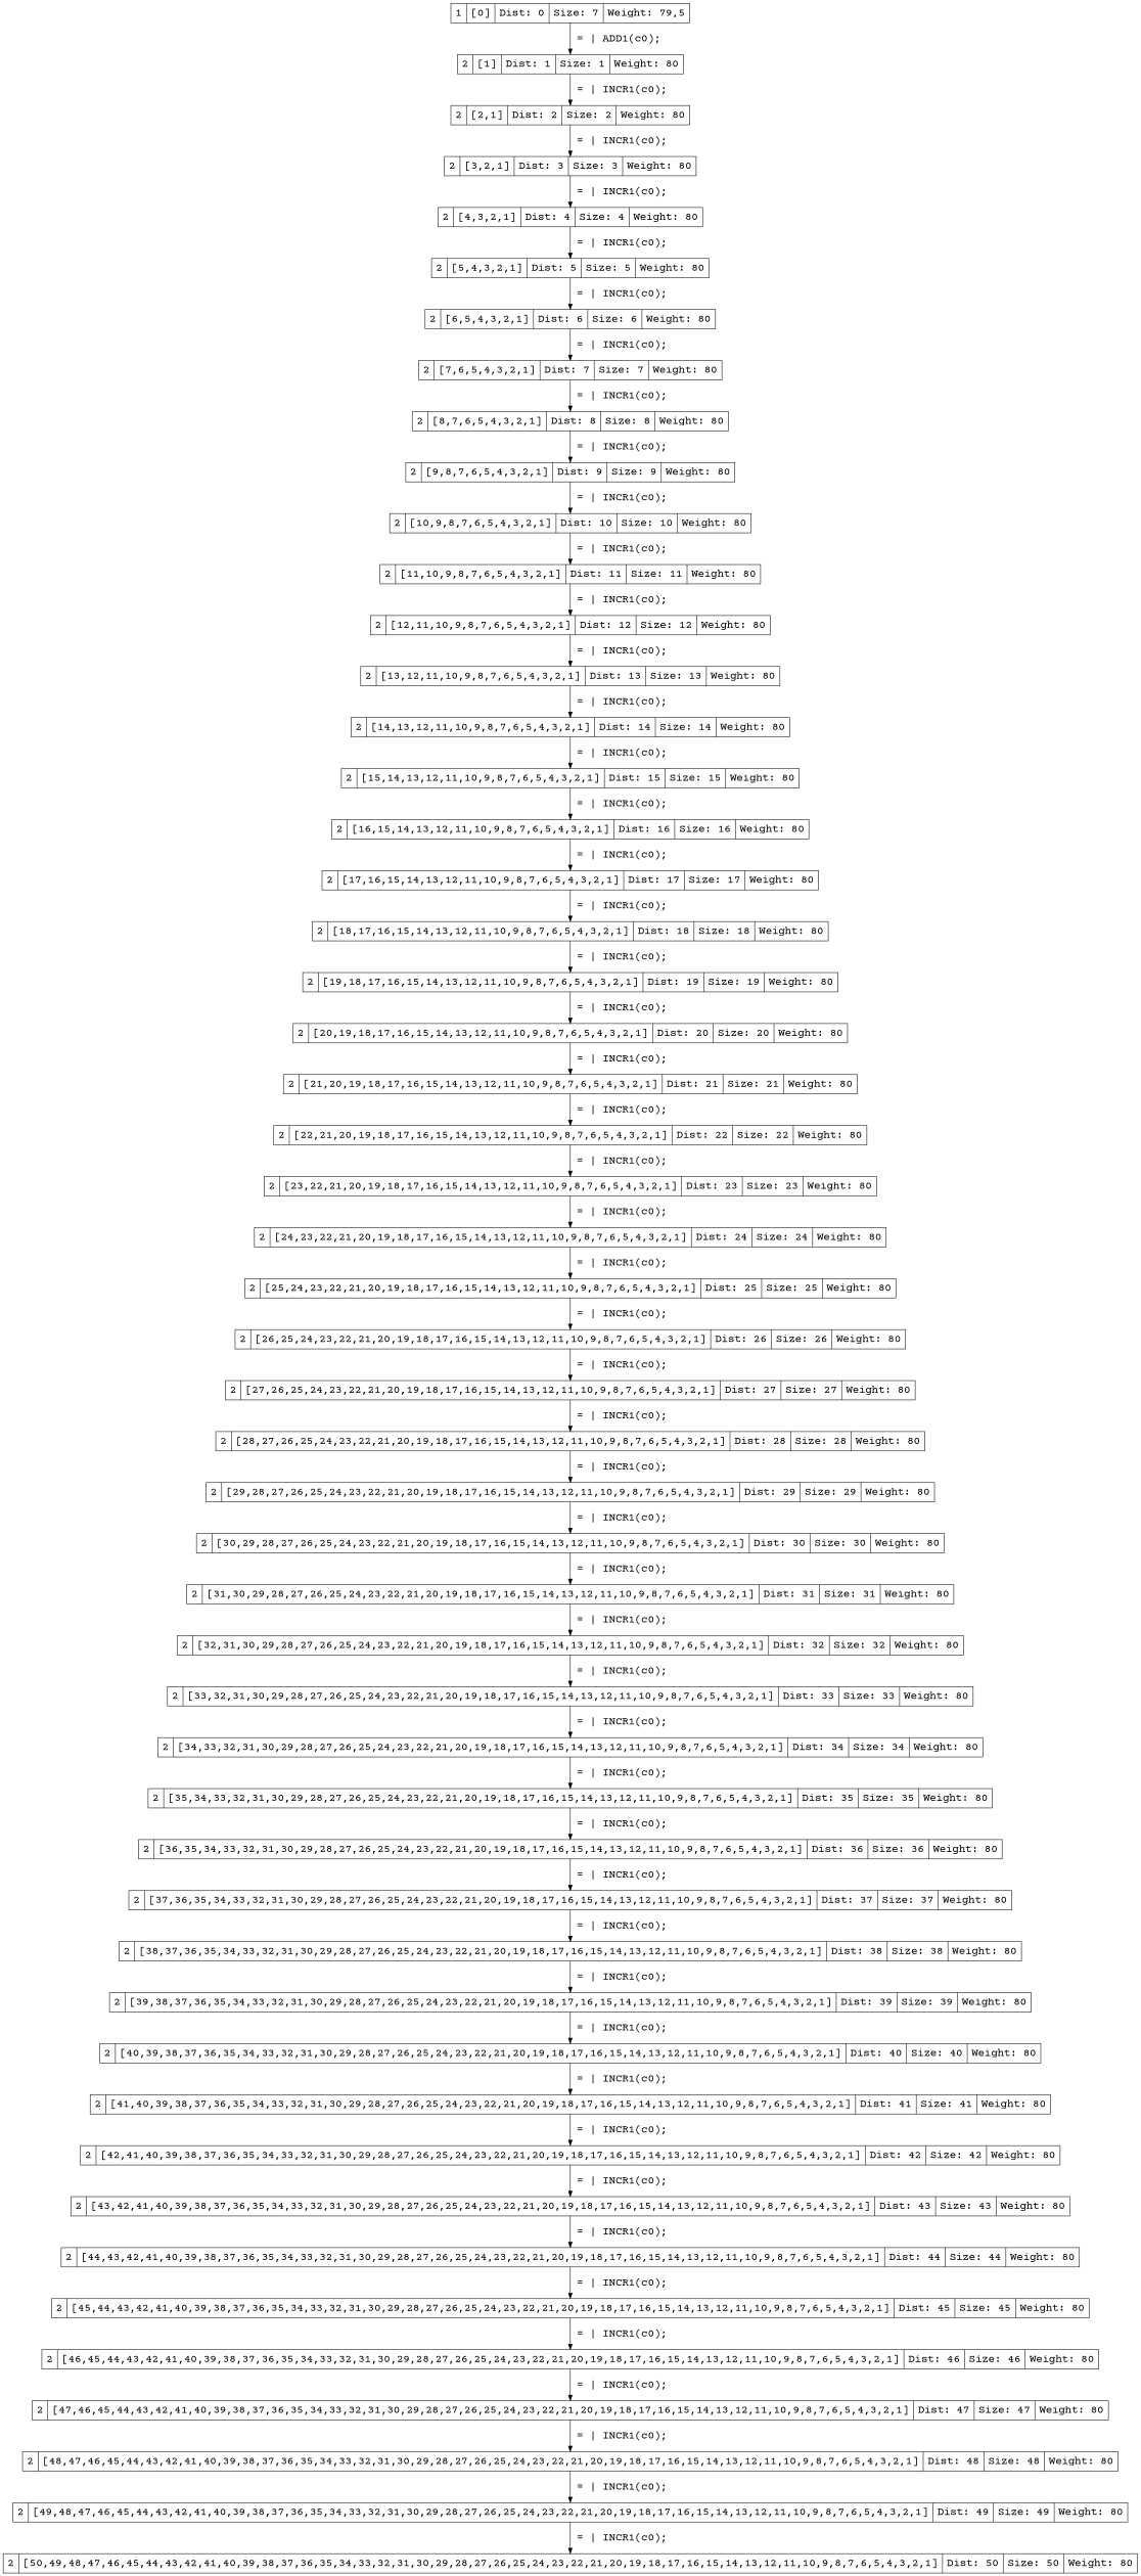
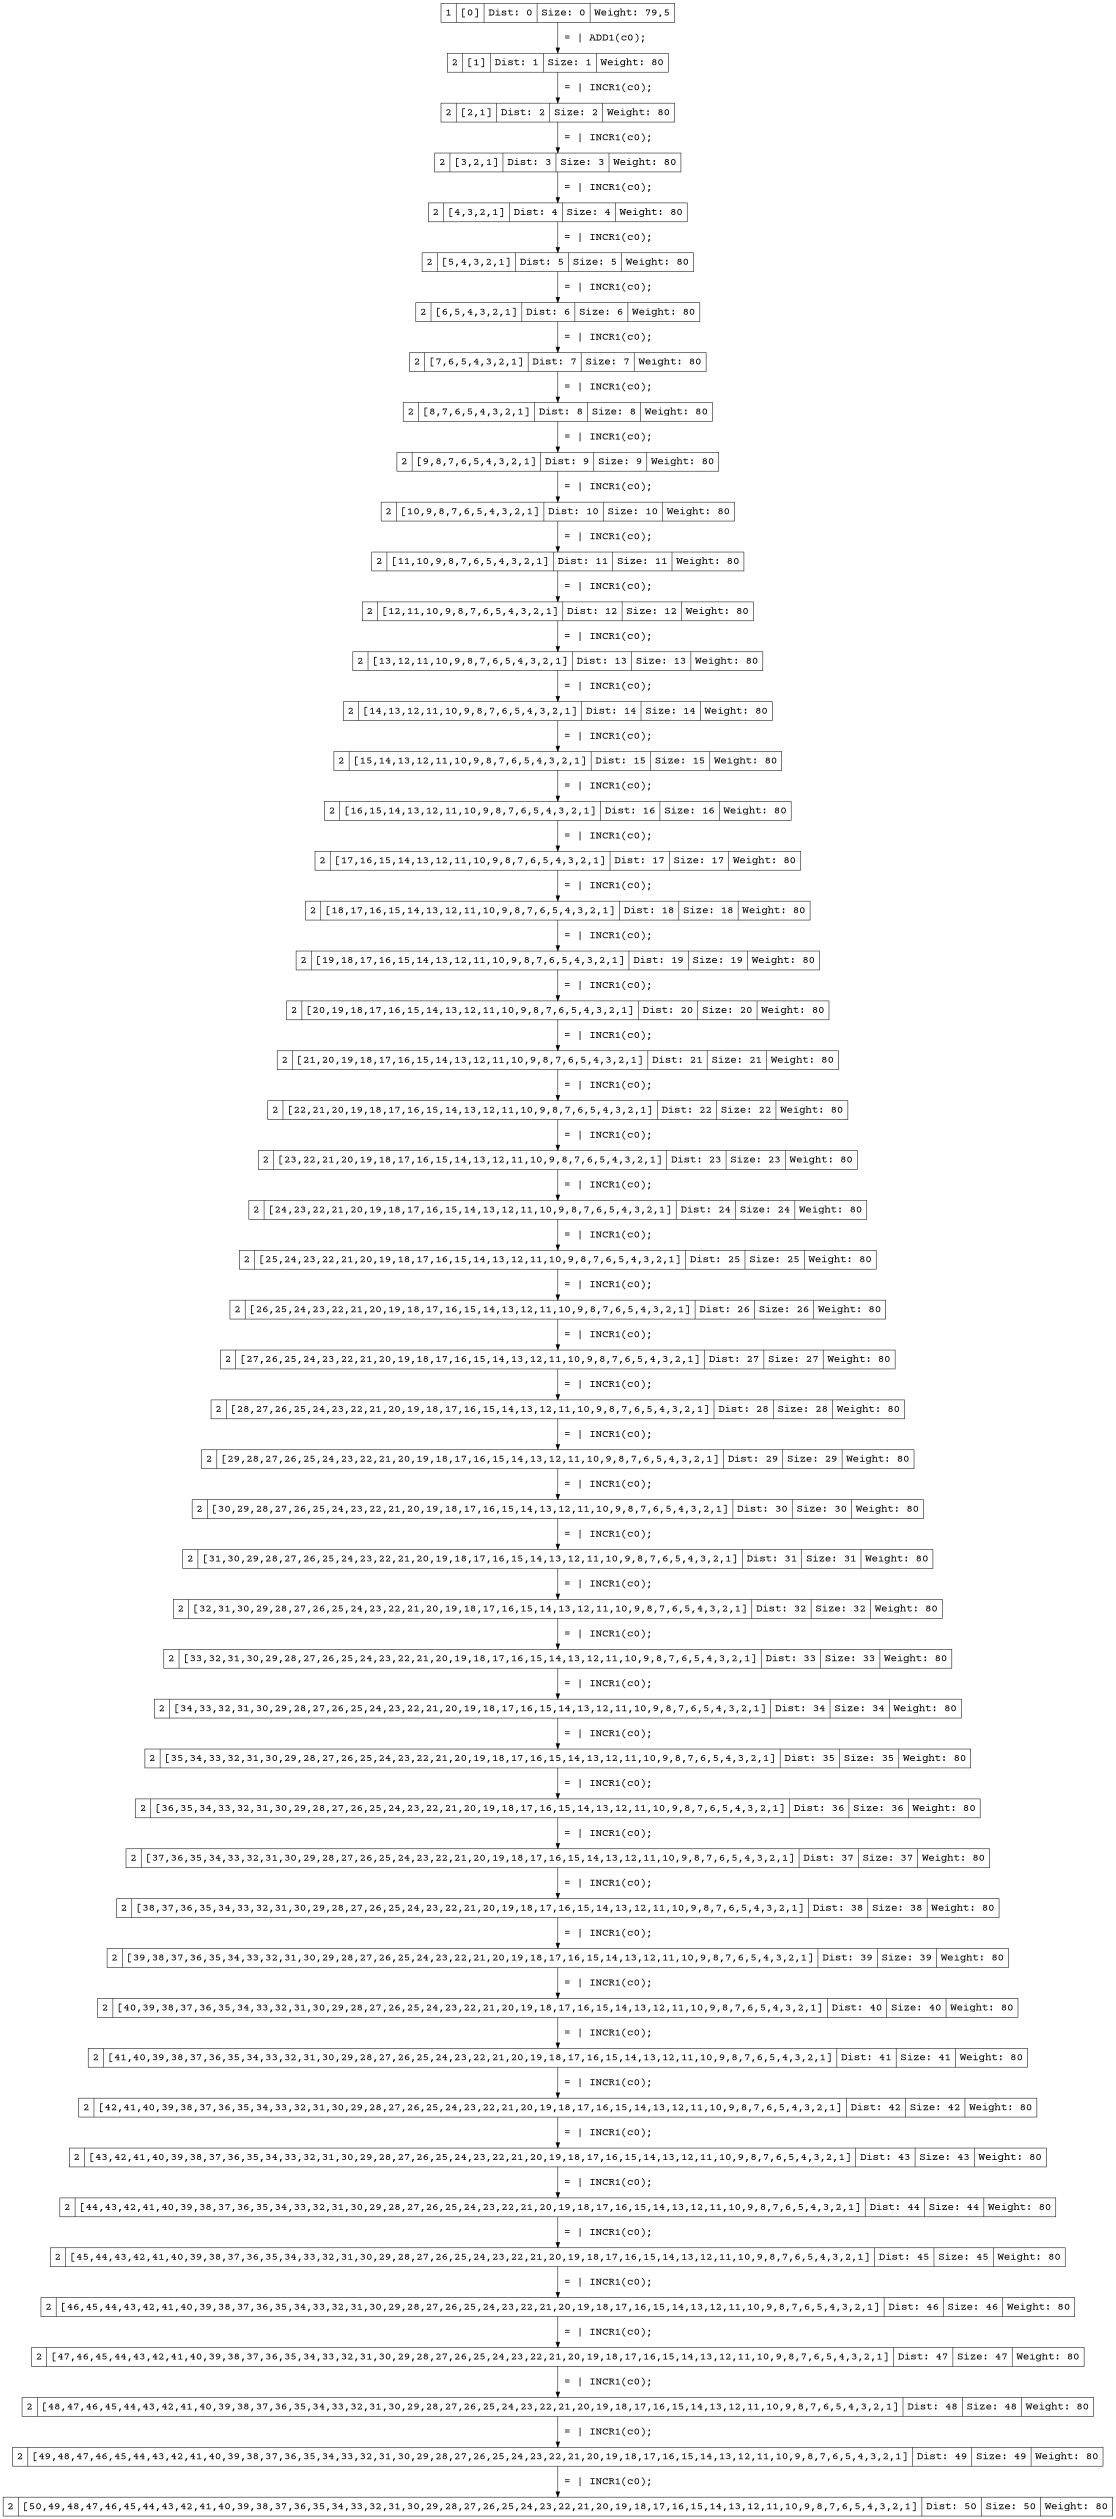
  digraph {
    fontname="Courier Prime"
    node [fontname="Courier Prime" fontsize=20 shape=record]
    edge [fontname="Courier Prime" fontsize=20]
-   n1 [label="1 | [0] | Dist: 0 | Size: 7 | Weight: 79,5"]
+   n1 [label="1 | [0] | Dist: 0 | Size: 0 | Weight: 79,5"]
    n2 [label="2 | [1] | Dist: 1 | Size: 1 | Weight: 80"]
    n3 [label="2 | [2,1] | Dist: 2 | Size: 2 | Weight: 80"]
    n4 [label="2 | [3,2,1] | Dist: 3 | Size: 3 | Weight: 80"]
    n5 [label="2 | [4,3,2,1] | Dist: 4 | Size: 4 | Weight: 80"]
    n6 [label="2 | [5,4,3,2,1] | Dist: 5 | Size: 5 | Weight: 80"]
    n7 [label="2 | [6,5,4,3,2,1] | Dist: 6 | Size: 6 | Weight: 80"]
    n8 [label="2 | [7,6,5,4,3,2,1] | Dist: 7 | Size: 7 | Weight: 80"]
    n9 [label="2 | [8,7,6,5,4,3,2,1] | Dist: 8 | Size: 8 | Weight: 80"]
    n10 [label="2 | [9,8,7,6,5,4,3,2,1] | Dist: 9 | Size: 9 | Weight: 80"]
    n11 [label="2 | [10,9,8,7,6,5,4,3,2,1] | Dist: 10 | Size: 10 | Weight: 80"]
    n12 [label="2 | [11,10,9,8,7,6,5,4,3,2,1] | Dist: 11 | Size: 11 | Weight: 80"]
    n13 [label="2 | [12,11,10,9,8,7,6,5,4,3,2,1] | Dist: 12 | Size: 12 | Weight: 80"]
    n14 [label="2 | [13,12,11,10,9,8,7,6,5,4,3,2,1] | Dist: 13 | Size: 13 | Weight: 80"]
    n15 [label="2 | [14,13,12,11,10,9,8,7,6,5,4,3,2,1] | Dist: 14 | Size: 14 | Weight: 80"]
    n16 [label="2 | [15,14,13,12,11,10,9,8,7,6,5,4,3,2,1] | Dist: 15 | Size: 15 | Weight: 80"]
    n17 [label="2 | [16,15,14,13,12,11,10,9,8,7,6,5,4,3,2,1] | Dist: 16 | Size: 16 | Weight: 80"]
    n18 [label="2 | [17,16,15,14,13,12,11,10,9,8,7,6,5,4,3,2,1] | Dist: 17 | Size: 17 | Weight: 80"]
    n19 [label="2 | [18,17,16,15,14,13,12,11,10,9,8,7,6,5,4,3,2,1] | Dist: 18 | Size: 18 | Weight: 80"]
    n20 [label="2 | [19,18,17,16,15,14,13,12,11,10,9,8,7,6,5,4,3,2,1] | Dist: 19 | Size: 19 | Weight: 80"]
    n21 [label="2 | [20,19,18,17,16,15,14,13,12,11,10,9,8,7,6,5,4,3,2,1] | Dist: 20 | Size: 20 | Weight: 80"]
    n22 [label="2 | [21,20,19,18,17,16,15,14,13,12,11,10,9,8,7,6,5,4,3,2,1] | Dist: 21 | Size: 21 | Weight: 80"]
    n23 [label="2 | [22,21,20,19,18,17,16,15,14,13,12,11,10,9,8,7,6,5,4,3,2,1] | Dist: 22 | Size: 22 | Weight: 80"]
    n24 [label="2 | [23,22,21,20,19,18,17,16,15,14,13,12,11,10,9,8,7,6,5,4,3,2,1] | Dist: 23 | Size: 23 | Weight: 80"]
    n25 [label="2 | [24,23,22,21,20,19,18,17,16,15,14,13,12,11,10,9,8,7,6,5,4,3,2,1] | Dist: 24 | Size: 24 | Weight: 80"]
    n26 [label="2 | [25,24,23,22,21,20,19,18,17,16,15,14,13,12,11,10,9,8,7,6,5,4,3,2,1] | Dist: 25 | Size: 25 | Weight: 80"]
    n27 [label="2 | [26,25,24,23,22,21,20,19,18,17,16,15,14,13,12,11,10,9,8,7,6,5,4,3,2,1] | Dist: 26 | Size: 26 | Weight: 80"]
    n28 [label="2 | [27,26,25,24,23,22,21,20,19,18,17,16,15,14,13,12,11,10,9,8,7,6,5,4,3,2,1] | Dist: 27 | Size: 27 | Weight: 80"]
    n29 [label="2 | [28,27,26,25,24,23,22,21,20,19,18,17,16,15,14,13,12,11,10,9,8,7,6,5,4,3,2,1] | Dist: 28 | Size: 28 | Weight: 80"]
    n30 [label="2 | [29,28,27,26,25,24,23,22,21,20,19,18,17,16,15,14,13,12,11,10,9,8,7,6,5,4,3,2,1] | Dist: 29 | Size: 29 | Weight: 80"]
    n31 [label="2 | [30,29,28,27,26,25,24,23,22,21,20,19,18,17,16,15,14,13,12,11,10,9,8,7,6,5,4,3,2,1] | Dist: 30 | Size: 30 | Weight: 80"]
    n32 [label="2 | [31,30,29,28,27,26,25,24,23,22,21,20,19,18,17,16,15,14,13,12,11,10,9,8,7,6,5,4,3,2,1] | Dist: 31 | Size: 31 | Weight: 80"]
    n33 [label="2 | [32,31,30,29,28,27,26,25,24,23,22,21,20,19,18,17,16,15,14,13,12,11,10,9,8,7,6,5,4,3,2,1] | Dist: 32 | Size: 32 | Weight: 80"]
    n34 [label="2 | [33,32,31,30,29,28,27,26,25,24,23,22,21,20,19,18,17,16,15,14,13,12,11,10,9,8,7,6,5,4,3,2,1] | Dist: 33 | Size: 33 | Weight: 80"]
    n35 [label="2 | [34,33,32,31,30,29,28,27,26,25,24,23,22,21,20,19,18,17,16,15,14,13,12,11,10,9,8,7,6,5,4,3,2,1] | Dist: 34 | Size: 34 | Weight: 80"]
    n36 [label="2 | [35,34,33,32,31,30,29,28,27,26,25,24,23,22,21,20,19,18,17,16,15,14,13,12,11,10,9,8,7,6,5,4,3,2,1] | Dist: 35 | Size: 35 | Weight: 80"]
    n37 [label="2 | [36,35,34,33,32,31,30,29,28,27,26,25,24,23,22,21,20,19,18,17,16,15,14,13,12,11,10,9,8,7,6,5,4,3,2,1] | Dist: 36 | Size: 36 | Weight: 80"]
    n38 [label="2 | [37,36,35,34,33,32,31,30,29,28,27,26,25,24,23,22,21,20,19,18,17,16,15,14,13,12,11,10,9,8,7,6,5,4,3,2,1] | Dist: 37 | Size: 37 | Weight: 80"]
    n39 [label="2 | [38,37,36,35,34,33,32,31,30,29,28,27,26,25,24,23,22,21,20,19,18,17,16,15,14,13,12,11,10,9,8,7,6,5,4,3,2,1] | Dist: 38 | Size: 38 | Weight: 80"]
    n40 [label="2 | [39,38,37,36,35,34,33,32,31,30,29,28,27,26,25,24,23,22,21,20,19,18,17,16,15,14,13,12,11,10,9,8,7,6,5,4,3,2,1] | Dist: 39 | Size: 39 | Weight: 80"]
    n41 [label="2 | [40,39,38,37,36,35,34,33,32,31,30,29,28,27,26,25,24,23,22,21,20,19,18,17,16,15,14,13,12,11,10,9,8,7,6,5,4,3,2,1] | Dist: 40 | Size: 40 | Weight: 80"]
    n42 [label="2 | [41,40,39,38,37,36,35,34,33,32,31,30,29,28,27,26,25,24,23,22,21,20,19,18,17,16,15,14,13,12,11,10,9,8,7,6,5,4,3,2,1] | Dist: 41 | Size: 41 | Weight: 80"]
    n43 [label="2 | [42,41,40,39,38,37,36,35,34,33,32,31,30,29,28,27,26,25,24,23,22,21,20,19,18,17,16,15,14,13,12,11,10,9,8,7,6,5,4,3,2,1] | Dist: 42 | Size: 42 | Weight: 80"]
    n44 [label="2 | [43,42,41,40,39,38,37,36,35,34,33,32,31,30,29,28,27,26,25,24,23,22,21,20,19,18,17,16,15,14,13,12,11,10,9,8,7,6,5,4,3,2,1] | Dist: 43 | Size: 43 | Weight: 80"]
    n45 [label="2 | [44,43,42,41,40,39,38,37,36,35,34,33,32,31,30,29,28,27,26,25,24,23,22,21,20,19,18,17,16,15,14,13,12,11,10,9,8,7,6,5,4,3,2,1] | Dist: 44 | Size: 44 | Weight: 80"]
    n46 [label="2 | [45,44,43,42,41,40,39,38,37,36,35,34,33,32,31,30,29,28,27,26,25,24,23,22,21,20,19,18,17,16,15,14,13,12,11,10,9,8,7,6,5,4,3,2,1] | Dist: 45 | Size: 45 | Weight: 80"]
    n47 [label="2 | [46,45,44,43,42,41,40,39,38,37,36,35,34,33,32,31,30,29,28,27,26,25,24,23,22,21,20,19,18,17,16,15,14,13,12,11,10,9,8,7,6,5,4,3,2,1] | Dist: 46 | Size: 46 | Weight: 80"]
    n48 [label="2 | [47,46,45,44,43,42,41,40,39,38,37,36,35,34,33,32,31,30,29,28,27,26,25,24,23,22,21,20,19,18,17,16,15,14,13,12,11,10,9,8,7,6,5,4,3,2,1] | Dist: 47 | Size: 47 | Weight: 80"]
    n49 [label="2 | [48,47,46,45,44,43,42,41,40,39,38,37,36,35,34,33,32,31,30,29,28,27,26,25,24,23,22,21,20,19,18,17,16,15,14,13,12,11,10,9,8,7,6,5,4,3,2,1] | Dist: 48 | Size: 48 | Weight: 80"]
    n50 [label="2 | [49,48,47,46,45,44,43,42,41,40,39,38,37,36,35,34,33,32,31,30,29,28,27,26,25,24,23,22,21,20,19,18,17,16,15,14,13,12,11,10,9,8,7,6,5,4,3,2,1] | Dist: 49 | Size: 49 | Weight: 80"]
    n51 [label="2 | [50,49,48,47,46,45,44,43,42,41,40,39,38,37,36,35,34,33,32,31,30,29,28,27,26,25,24,23,22,21,20,19,18,17,16,15,14,13,12,11,10,9,8,7,6,5,4,3,2,1] | Dist: 50 | Size: 50 | Weight: 80"]
    n1 -> n2 [label=" = | ADD1(c0); "]
    n2 -> n3 [label=" = | INCR1(c0); "]
    n3 -> n4 [label=" = | INCR1(c0); "]
    n4 -> n5 [label=" = | INCR1(c0); "]
    n5 -> n6 [label=" = | INCR1(c0); "]
    n6 -> n7 [label=" = | INCR1(c0); "]
    n7 -> n8 [label=" = | INCR1(c0); "]
    n8 -> n9 [label=" = | INCR1(c0); "]
    n9 -> n10 [label=" = | INCR1(c0); "]
    n10 -> n11 [label=" = | INCR1(c0); "]
    n11 -> n12 [label=" = | INCR1(c0); "]
    n12 -> n13 [label=" = | INCR1(c0); "]
    n13 -> n14 [label=" = | INCR1(c0); "]
    n14 -> n15 [label=" = | INCR1(c0); "]
    n15 -> n16 [label=" = | INCR1(c0); "]
    n16 -> n17 [label=" = | INCR1(c0); "]
    n17 -> n18 [label=" = | INCR1(c0); "]
    n18 -> n19 [label=" = | INCR1(c0); "]
    n19 -> n20 [label=" = | INCR1(c0); "]
    n20 -> n21 [label=" = | INCR1(c0); "]
    n21 -> n22 [label=" = | INCR1(c0); "]
    n22 -> n23 [label=" = | INCR1(c0); "]
    n23 -> n24 [label=" = | INCR1(c0); "]
    n24 -> n25 [label=" = | INCR1(c0); "]
    n25 -> n26 [label=" = | INCR1(c0); "]
    n26 -> n27 [label=" = | INCR1(c0); "]
    n27 -> n28 [label=" = | INCR1(c0); "]
    n28 -> n29 [label=" = | INCR1(c0); "]
    n29 -> n30 [label=" = | INCR1(c0); "]
    n30 -> n31 [label=" = | INCR1(c0); "]
    n31 -> n32 [label=" = | INCR1(c0); "]
    n32 -> n33 [label=" = | INCR1(c0); "]
    n33 -> n34 [label=" = | INCR1(c0); "]
    n34 -> n35 [label=" = | INCR1(c0); "]
    n35 -> n36 [label=" = | INCR1(c0); "]
    n36 -> n37 [label=" = | INCR1(c0); "]
    n37 -> n38 [label=" = | INCR1(c0); "]
    n38 -> n39 [label=" = | INCR1(c0); "]
    n39 -> n40 [label=" = | INCR1(c0); "]
    n40 -> n41 [label=" = | INCR1(c0); "]
    n41 -> n42 [label=" = | INCR1(c0); "]
    n42 -> n43 [label=" = | INCR1(c0); "]
    n43 -> n44 [label=" = | INCR1(c0); "]
    n44 -> n45 [label=" = | INCR1(c0); "]
    n45 -> n46 [label=" = | INCR1(c0); "]
    n46 -> n47 [label=" = | INCR1(c0); "]
    n47 -> n48 [label=" = | INCR1(c0); "]
    n48 -> n49 [label=" = | INCR1(c0); "]
    n49 -> n50 [label=" = | INCR1(c0); "]
    n50 -> n51 [label=" = | INCR1(c0); "]
  }
